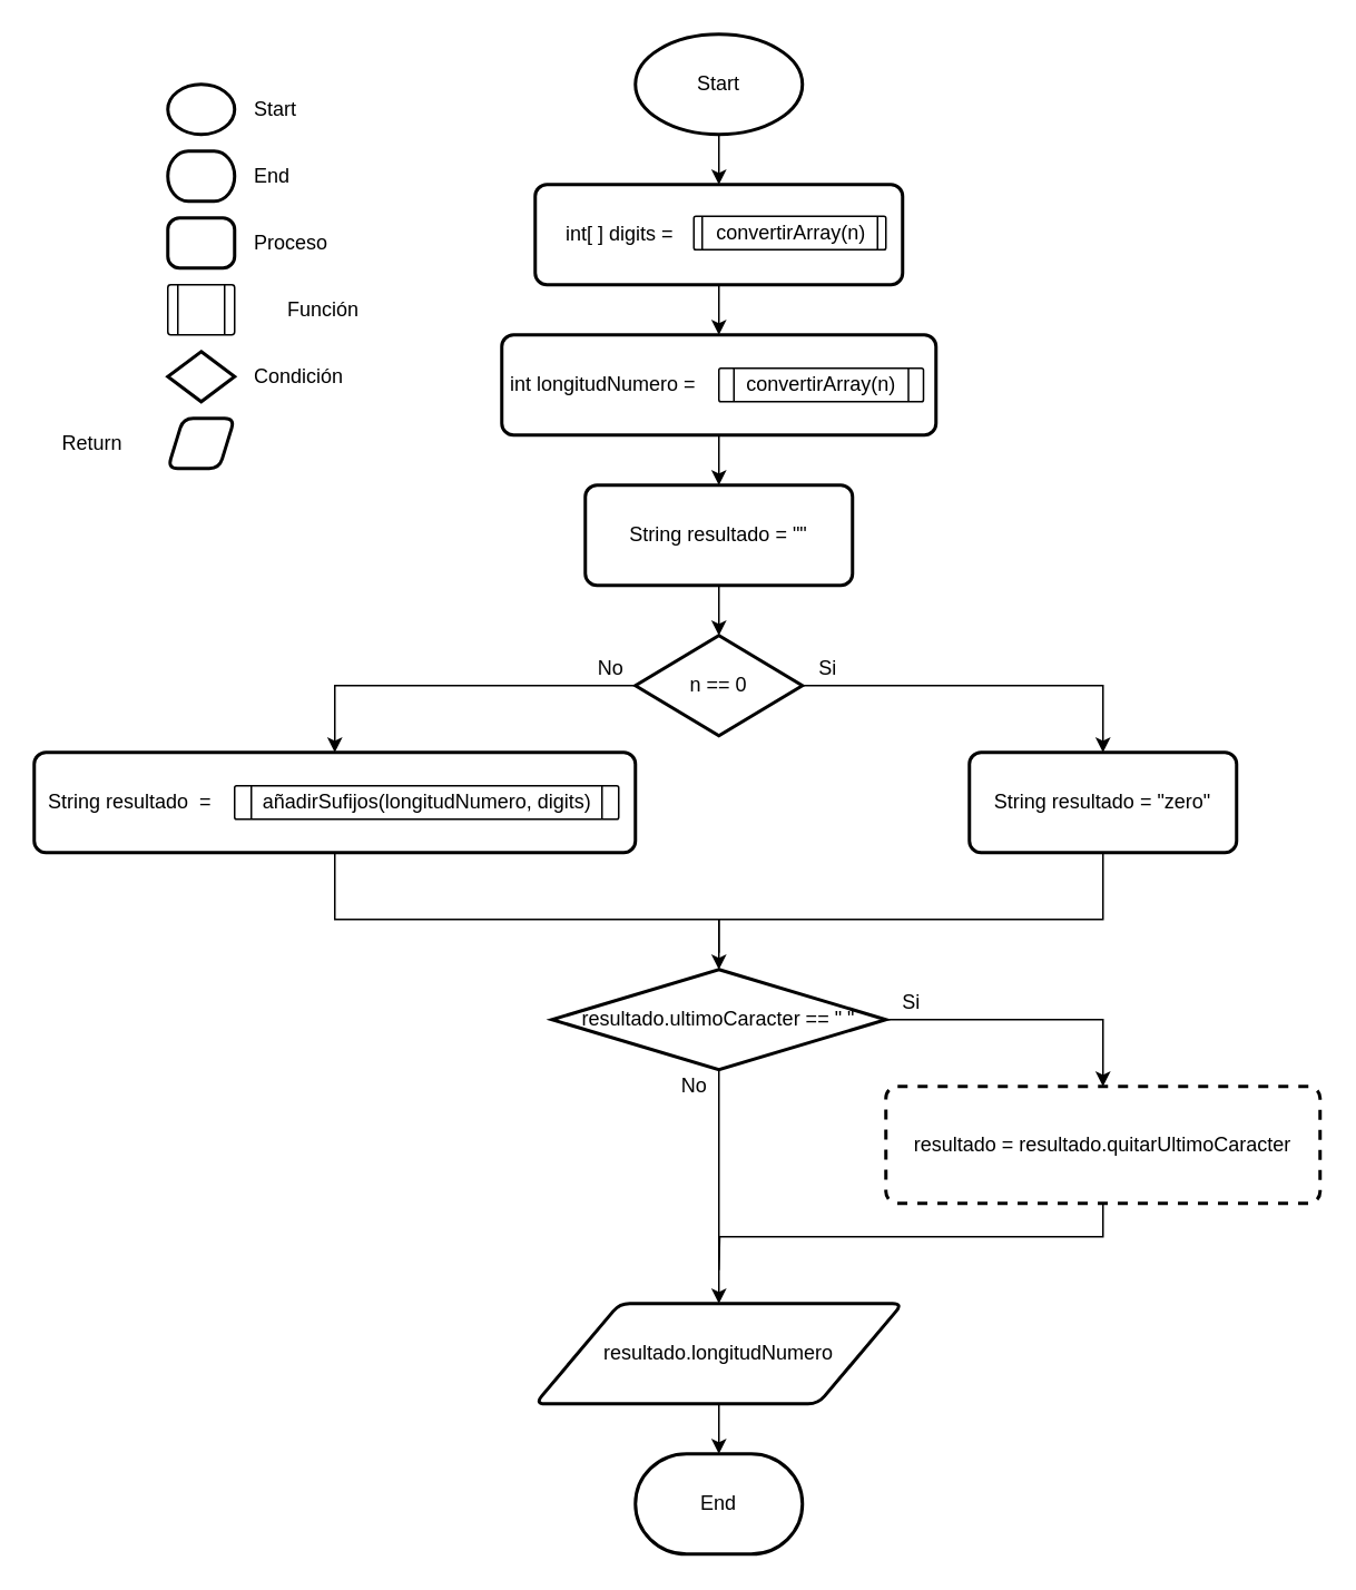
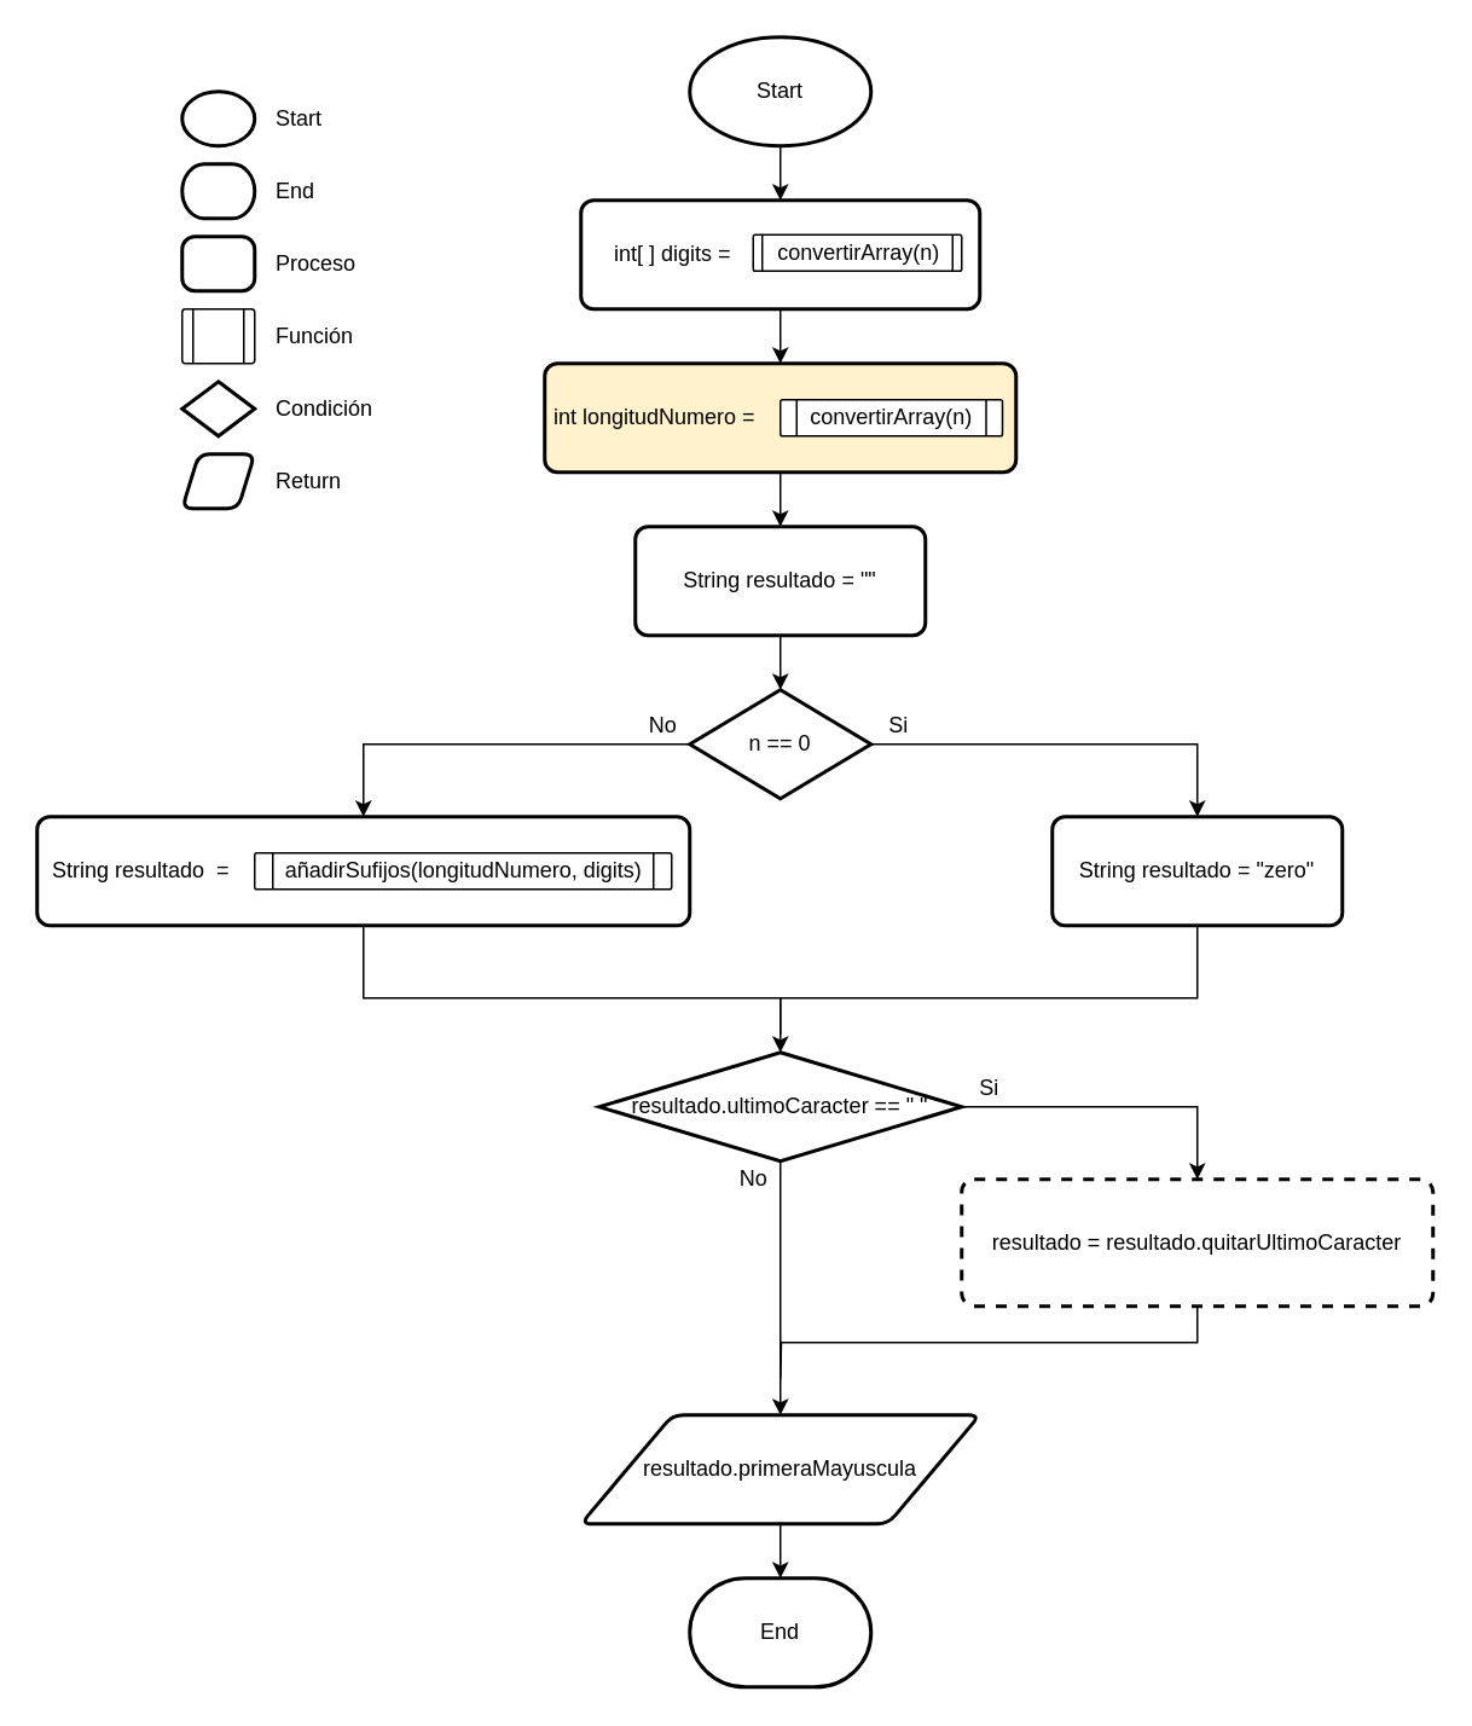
  <mxCell id="0" />
  <mxCell id="1" parent="0" />
  <mxCell id="2" style="edgeStyle=orthogonalEdgeStyle;rounded=0;orthogonalLoop=1;jettySize=auto;html=1;exitX=0.5;exitY=1;exitDx=0;exitDy=0;entryX=0.5;entryY=0;entryDx=0;entryDy=0;" edge="1" parent="1" source="3" target="9"><mxGeometry relative="1" as="geometry" /></mxCell>
  <mxCell id="3" value="&amp;nbsp;&amp;nbsp;&amp;nbsp;&amp;nbsp; int[ ] digits = " style="rounded=1;whiteSpace=wrap;html=1;absoluteArcSize=1;arcSize=14;strokeWidth=2;align=left;" vertex="1" parent="1"><mxGeometry x="320" y="110" width="220" height="60" as="geometry" /></mxCell>
  <mxCell id="4" value="" style="verticalLabelPosition=bottom;verticalAlign=top;html=1;shape=process;whiteSpace=wrap;rounded=1;size=0.043;arcSize=6;" vertex="1" parent="1"><mxGeometry x="415" y="129" width="115" height="20" as="geometry" /></mxCell>
  <mxCell id="5" value="convertirArray(n)" style="text;html=1;align=center;verticalAlign=middle;resizable=0;points=[];autosize=1;strokeColor=none;fillColor=none;" vertex="1" parent="1"><mxGeometry x="422.5" y="129" width="100" height="20" as="geometry" /></mxCell>
  <mxCell id="6" style="edgeStyle=orthogonalEdgeStyle;rounded=0;orthogonalLoop=1;jettySize=auto;html=1;exitX=0.5;exitY=1;exitDx=0;exitDy=0;exitPerimeter=0;entryX=0.5;entryY=0;entryDx=0;entryDy=0;" edge="1" parent="1" source="7" target="3"><mxGeometry relative="1" as="geometry" /></mxCell>
  <mxCell id="7" value="Start" style="strokeWidth=2;html=1;shape=mxgraph.flowchart.start_1;whiteSpace=wrap;fillColor=default;align=center;" vertex="1" parent="1"><mxGeometry x="380" y="20" width="100" height="60" as="geometry" /></mxCell>
  <mxCell id="8" style="edgeStyle=orthogonalEdgeStyle;rounded=0;orthogonalLoop=1;jettySize=auto;html=1;exitX=0.5;exitY=1;exitDx=0;exitDy=0;entryX=0.5;entryY=0;entryDx=0;entryDy=0;" edge="1" parent="1" source="9" target="23"><mxGeometry relative="1" as="geometry" /></mxCell>
- <mxCell id="9" value="&amp;nbsp;int longitudNumero = " style="rounded=1;whiteSpace=wrap;html=1;absoluteArcSize=1;arcSize=14;strokeWidth=2;align=left;" vertex="1" parent="1"><mxGeometry x="300" y="200" width="260" height="60" as="geometry" /></mxCell>
+ <mxCell id="9" value="&amp;nbsp;int longitudNumero = " style="rounded=1;whiteSpace=wrap;html=1;absoluteArcSize=1;arcSize=14;strokeWidth=2;align=left;fillColor=#fff2cc;" vertex="1" parent="1"><mxGeometry x="300" y="200" width="260" height="60" as="geometry" /></mxCell>
  <mxCell id="10" value="" style="verticalLabelPosition=bottom;verticalAlign=top;html=1;shape=process;whiteSpace=wrap;rounded=1;size=0.077;arcSize=6;" vertex="1" parent="1"><mxGeometry x="430" y="220" width="122.5" height="20" as="geometry" /></mxCell>
  <mxCell id="11" value="convertirArray(n)" style="text;html=1;align=center;verticalAlign=middle;resizable=0;points=[];autosize=1;strokeColor=none;fillColor=none;" vertex="1" parent="1"><mxGeometry x="441.25" y="220" width="100" height="20" as="geometry" /></mxCell>
  <mxCell id="12" value="" style="strokeWidth=2;html=1;shape=mxgraph.flowchart.start_1;whiteSpace=wrap;fillColor=default;align=center;" vertex="1" parent="1"><mxGeometry x="100" y="50" width="40" height="30" as="geometry" /></mxCell>
  <mxCell id="13" value="" style="strokeWidth=2;html=1;shape=mxgraph.flowchart.terminator;whiteSpace=wrap;fillColor=default;align=center;" vertex="1" parent="1"><mxGeometry x="100" y="90" width="40" height="30" as="geometry" /></mxCell>
  <mxCell id="14" value="" style="rounded=1;whiteSpace=wrap;html=1;absoluteArcSize=1;arcSize=14;strokeWidth=2;fillColor=default;align=center;" vertex="1" parent="1"><mxGeometry x="100" y="130" width="40" height="30" as="geometry" /></mxCell>
  <mxCell id="15" value="" style="verticalLabelPosition=bottom;verticalAlign=top;html=1;shape=process;whiteSpace=wrap;rounded=1;size=0.14;arcSize=6;fillColor=default;" vertex="1" parent="1"><mxGeometry x="100" y="170" width="40" height="30" as="geometry" /></mxCell>
  <mxCell id="16" value="&lt;div align=&quot;left&quot;&gt;Start&lt;/div&gt;" style="text;html=1;align=left;verticalAlign=middle;resizable=0;points=[];autosize=1;strokeColor=none;fillColor=none;" vertex="1" parent="1"><mxGeometry x="150" y="55" width="40" height="20" as="geometry" /></mxCell>
  <mxCell id="17" value="&lt;div align=&quot;left&quot;&gt;End&lt;/div&gt;" style="text;html=1;align=left;verticalAlign=middle;resizable=0;points=[];autosize=1;strokeColor=none;fillColor=none;" vertex="1" parent="1"><mxGeometry x="150" y="95" width="40" height="20" as="geometry" /></mxCell>
  <mxCell id="18" value="&lt;div align=&quot;left&quot;&gt;Proceso&lt;/div&gt;" style="text;html=1;align=left;verticalAlign=middle;resizable=0;points=[];autosize=1;strokeColor=none;fillColor=none;" vertex="1" parent="1"><mxGeometry x="150" y="135" width="60" height="20" as="geometry" /></mxCell>
- <mxCell id="19" value="Función" style="text;html=1;align=left;verticalAlign=middle;resizable=0;points=[];autosize=1;strokeColor=none;fillColor=none;" vertex="1" parent="1"><mxGeometry x="170" y="175" width="60" height="20" as="geometry" /></mxCell>
+ <mxCell id="19" value="Función" style="text;html=1;align=left;verticalAlign=middle;resizable=0;points=[];autosize=1;strokeColor=none;fillColor=none;" vertex="1" parent="1"><mxGeometry x="150" y="175" width="60" height="20" as="geometry" /></mxCell>
  <mxCell id="20" value="" style="strokeWidth=2;html=1;shape=mxgraph.flowchart.decision;whiteSpace=wrap;fillColor=default;align=left;" vertex="1" parent="1"><mxGeometry x="100" y="210" width="40" height="30" as="geometry" /></mxCell>
  <mxCell id="21" value="Condición" style="text;html=1;align=left;verticalAlign=middle;resizable=0;points=[];autosize=1;strokeColor=none;fillColor=none;" vertex="1" parent="1"><mxGeometry x="150" y="215" width="70" height="20" as="geometry" /></mxCell>
  <mxCell id="22" style="edgeStyle=orthogonalEdgeStyle;rounded=0;orthogonalLoop=1;jettySize=auto;html=1;exitX=0.5;exitY=1;exitDx=0;exitDy=0;" edge="1" parent="1" source="23" target="26"><mxGeometry relative="1" as="geometry" /></mxCell>
  <mxCell id="23" value="&lt;div align=&quot;center&quot;&gt;String resultado = &quot;&quot;&lt;/div&gt;" style="rounded=1;whiteSpace=wrap;html=1;absoluteArcSize=1;arcSize=14;strokeWidth=2;fillColor=default;align=center;" vertex="1" parent="1"><mxGeometry x="350" y="290" width="160" height="60" as="geometry" /></mxCell>
  <mxCell id="24" style="edgeStyle=orthogonalEdgeStyle;rounded=0;orthogonalLoop=1;jettySize=auto;html=1;exitX=1;exitY=0.5;exitDx=0;exitDy=0;exitPerimeter=0;entryX=0.5;entryY=0;entryDx=0;entryDy=0;" edge="1" parent="1" source="26" target="30"><mxGeometry relative="1" as="geometry"><mxPoint x="540" y="450" as="targetPoint" /></mxGeometry></mxCell>
  <mxCell id="25" style="edgeStyle=orthogonalEdgeStyle;rounded=0;orthogonalLoop=1;jettySize=auto;html=1;exitX=0;exitY=0.5;exitDx=0;exitDy=0;exitPerimeter=0;entryX=0.5;entryY=0;entryDx=0;entryDy=0;" edge="1" parent="1" source="26" target="32"><mxGeometry relative="1" as="geometry"><mxPoint x="310" y="450" as="targetPoint" /></mxGeometry></mxCell>
  <mxCell id="26" value="n == 0" style="strokeWidth=2;html=1;shape=mxgraph.flowchart.decision;whiteSpace=wrap;fillColor=default;align=center;" vertex="1" parent="1"><mxGeometry x="380" y="380" width="100" height="60" as="geometry" /></mxCell>
  <mxCell id="27" value="Si" style="text;html=1;align=center;verticalAlign=middle;resizable=0;points=[];autosize=1;strokeColor=none;fillColor=none;" vertex="1" parent="1"><mxGeometry x="480" y="390" width="30" height="20" as="geometry" /></mxCell>
  <mxCell id="28" value="No" style="text;html=1;align=center;verticalAlign=middle;resizable=0;points=[];autosize=1;strokeColor=none;fillColor=none;" vertex="1" parent="1"><mxGeometry x="350" y="390" width="30" height="20" as="geometry" /></mxCell>
  <mxCell id="29" style="edgeStyle=orthogonalEdgeStyle;rounded=0;orthogonalLoop=1;jettySize=auto;html=1;exitX=0.5;exitY=1;exitDx=0;exitDy=0;endArrow=none;endFill=0;" edge="1" parent="1"><mxGeometry relative="1" as="geometry"><mxPoint x="430" y="570" as="targetPoint" /><mxPoint x="660" y="480" as="sourcePoint" /><Array as="points"><mxPoint x="660" y="550" /><mxPoint x="430" y="550" /></Array></mxGeometry></mxCell>
  <mxCell id="30" value="&lt;div align=&quot;center&quot;&gt;String resultado = &quot;zero&quot;&lt;br&gt;&lt;/div&gt;" style="rounded=1;whiteSpace=wrap;html=1;absoluteArcSize=1;arcSize=14;strokeWidth=2;fillColor=default;align=center;" vertex="1" parent="1"><mxGeometry x="580" y="450" width="160" height="60" as="geometry" /></mxCell>
  <mxCell id="31" style="edgeStyle=orthogonalEdgeStyle;rounded=0;orthogonalLoop=1;jettySize=auto;html=1;exitX=0.5;exitY=1;exitDx=0;exitDy=0;entryX=0.5;entryY=0;entryDx=0;entryDy=0;entryPerimeter=0;" edge="1" parent="1" target="37"><mxGeometry relative="1" as="geometry"><mxPoint x="430" y="610" as="targetPoint" /><mxPoint x="200" y="480" as="sourcePoint" /><Array as="points"><mxPoint x="200" y="550" /><mxPoint x="430" y="550" /></Array></mxGeometry></mxCell>
  <mxCell id="32" value="&amp;nbsp; String resultado&amp;nbsp; =&amp;nbsp; " style="rounded=1;whiteSpace=wrap;html=1;absoluteArcSize=1;arcSize=14;strokeWidth=2;fillColor=default;align=left;" vertex="1" parent="1"><mxGeometry x="20" y="450" width="360" height="60" as="geometry" /></mxCell>
  <mxCell id="33" value="" style="verticalLabelPosition=bottom;verticalAlign=top;html=1;shape=process;whiteSpace=wrap;rounded=1;size=0.043;arcSize=6;" vertex="1" parent="1"><mxGeometry x="140" y="470" width="230" height="20" as="geometry" /></mxCell>
  <mxCell id="34" value="añadirSufijos(longitudNumero, digits)" style="text;html=1;align=center;verticalAlign=middle;resizable=0;points=[];autosize=1;strokeColor=none;fillColor=none;" vertex="1" parent="1"><mxGeometry x="145" y="470" width="220" height="20" as="geometry" /></mxCell>
  <mxCell id="35" style="edgeStyle=orthogonalEdgeStyle;rounded=0;orthogonalLoop=1;jettySize=auto;html=1;exitX=0.5;exitY=1;exitDx=0;exitDy=0;exitPerimeter=0;endArrow=classic;endFill=1;" edge="1" parent="1" source="37" target="43"><mxGeometry relative="1" as="geometry"><mxPoint x="430" y="840" as="targetPoint" /></mxGeometry></mxCell>
  <mxCell id="36" style="edgeStyle=orthogonalEdgeStyle;rounded=0;orthogonalLoop=1;jettySize=auto;html=1;exitX=1;exitY=0.5;exitDx=0;exitDy=0;exitPerimeter=0;endArrow=classic;endFill=1;entryX=0.5;entryY=0;entryDx=0;entryDy=0;" edge="1" parent="1" source="37" target="39"><mxGeometry relative="1" as="geometry"><mxPoint x="610" y="760" as="targetPoint" /></mxGeometry></mxCell>
  <mxCell id="37" value="&lt;div align=&quot;center&quot;&gt;resultado.ultimoCaracter == &quot; &quot;&lt;br&gt;&lt;/div&gt;" style="strokeWidth=2;html=1;shape=mxgraph.flowchart.decision;whiteSpace=wrap;fillColor=default;align=center;" vertex="1" parent="1"><mxGeometry x="330" y="580" width="200" height="60" as="geometry" /></mxCell>
  <mxCell id="38" style="edgeStyle=orthogonalEdgeStyle;rounded=0;orthogonalLoop=1;jettySize=auto;html=1;exitX=0.5;exitY=1;exitDx=0;exitDy=0;endArrow=none;endFill=0;" edge="1" parent="1" source="39"><mxGeometry relative="1" as="geometry"><mxPoint x="430" y="760" as="targetPoint" /></mxGeometry></mxCell>
  <mxCell id="39" value="resultado = resultado.quitarUltimoCaracter" style="rounded=1;whiteSpace=wrap;html=1;absoluteArcSize=1;arcSize=14;strokeWidth=2;fillColor=default;align=center;dashed=1;" vertex="1" parent="1"><mxGeometry x="530" y="650" width="260" height="70" as="geometry" /></mxCell>
  <mxCell id="40" value="" style="shape=parallelogram;html=1;strokeWidth=2;perimeter=parallelogramPerimeter;whiteSpace=wrap;rounded=1;arcSize=12;size=0.23;fillColor=default;align=center;" vertex="1" parent="1"><mxGeometry x="100" y="250" width="40" height="30" as="geometry" /></mxCell>
- <mxCell id="41" value="Return" style="text;html=1;align=left;verticalAlign=middle;resizable=0;points=[];autosize=1;strokeColor=none;fillColor=none;" vertex="1" parent="1"><mxGeometry x="35" y="255" width="50" height="20" as="geometry" /></mxCell>
+ <mxCell id="41" value="Return" style="text;html=1;align=left;verticalAlign=middle;resizable=0;points=[];autosize=1;strokeColor=none;fillColor=none;" vertex="1" parent="1"><mxGeometry x="150" y="255" width="50" height="20" as="geometry" /></mxCell>
  <mxCell id="42" style="edgeStyle=orthogonalEdgeStyle;rounded=0;orthogonalLoop=1;jettySize=auto;html=1;exitX=0.5;exitY=1;exitDx=0;exitDy=0;entryX=0.5;entryY=0;entryDx=0;entryDy=0;entryPerimeter=0;endArrow=classic;endFill=1;" edge="1" parent="1" source="43" target="44"><mxGeometry relative="1" as="geometry" /></mxCell>
- <mxCell id="43" value="resultado.longitudNumero" style="shape=parallelogram;html=1;strokeWidth=2;perimeter=parallelogramPerimeter;whiteSpace=wrap;rounded=1;arcSize=12;size=0.23;fillColor=default;align=center;" vertex="1" parent="1"><mxGeometry x="320" y="780" width="220" height="60" as="geometry" /></mxCell>
+ <mxCell id="43" value="resultado.primeraMayuscula" style="shape=parallelogram;html=1;strokeWidth=2;perimeter=parallelogramPerimeter;whiteSpace=wrap;rounded=1;arcSize=12;size=0.23;fillColor=default;align=center;" vertex="1" parent="1"><mxGeometry x="320" y="780" width="220" height="60" as="geometry" /></mxCell>
  <mxCell id="44" value="End" style="strokeWidth=2;html=1;shape=mxgraph.flowchart.terminator;whiteSpace=wrap;fillColor=default;align=center;" vertex="1" parent="1"><mxGeometry x="380" y="870" width="100" height="60" as="geometry" /></mxCell>
  <mxCell id="45" value="&lt;div&gt;Si&lt;/div&gt;" style="text;html=1;align=center;verticalAlign=middle;resizable=0;points=[];autosize=1;strokeColor=none;fillColor=none;" vertex="1" parent="1"><mxGeometry x="530" y="590" width="30" height="20" as="geometry" /></mxCell>
  <mxCell id="46" value="&lt;div&gt;No&lt;/div&gt;" style="text;html=1;align=center;verticalAlign=middle;resizable=0;points=[];autosize=1;strokeColor=none;fillColor=none;" vertex="1" parent="1"><mxGeometry x="400" y="640" width="30" height="20" as="geometry" /></mxCell>
